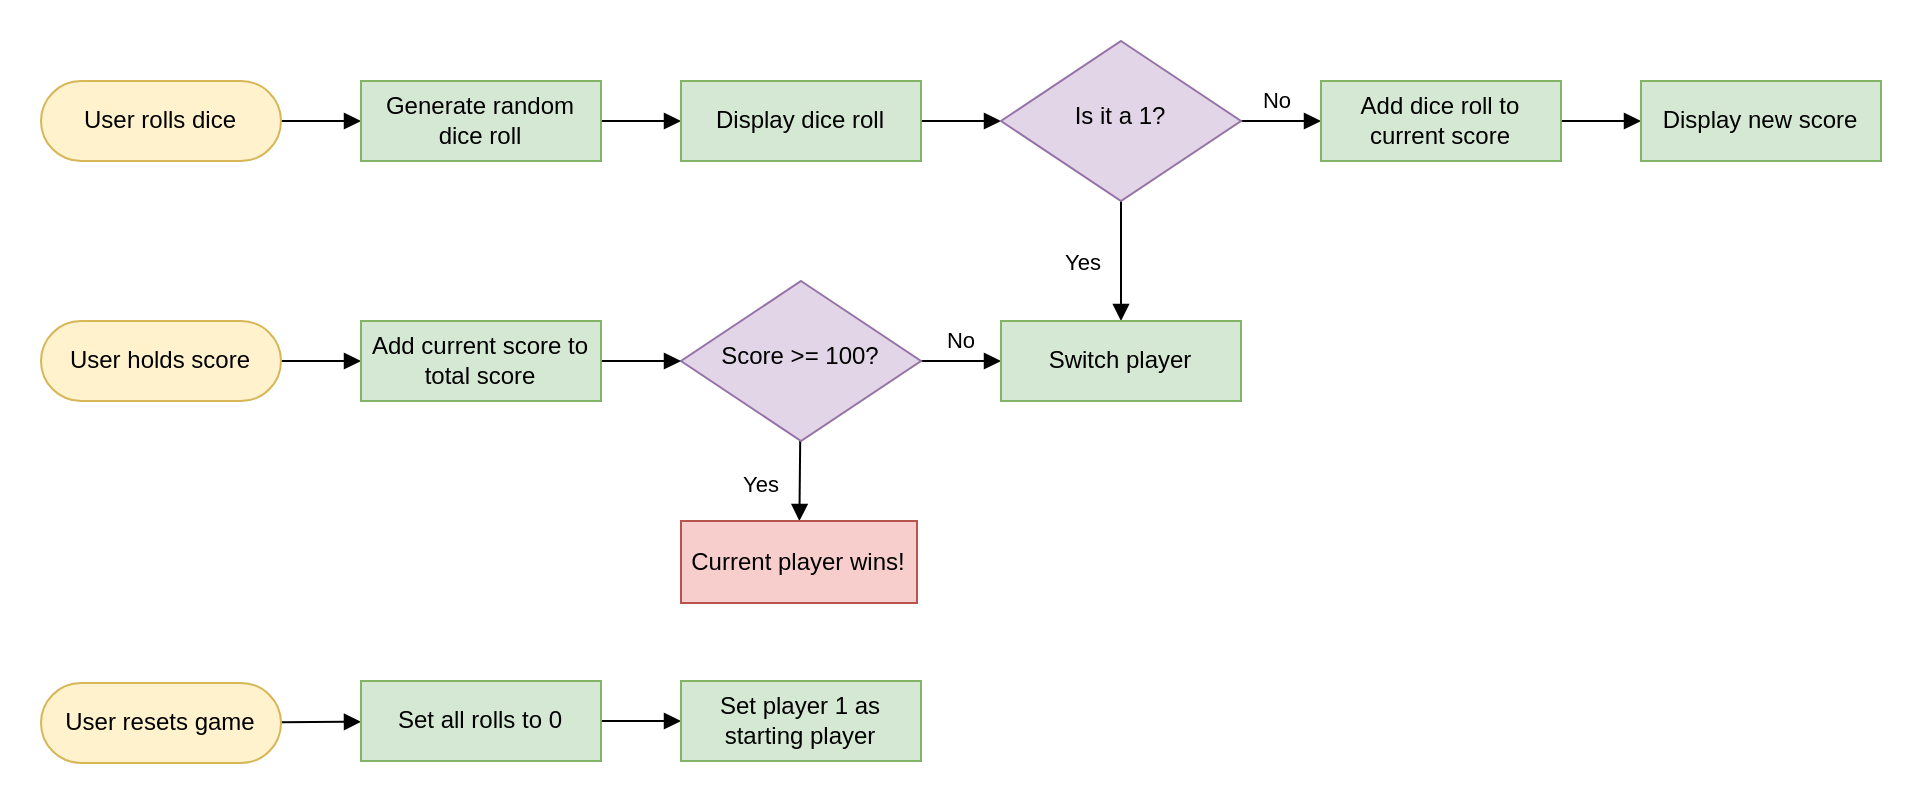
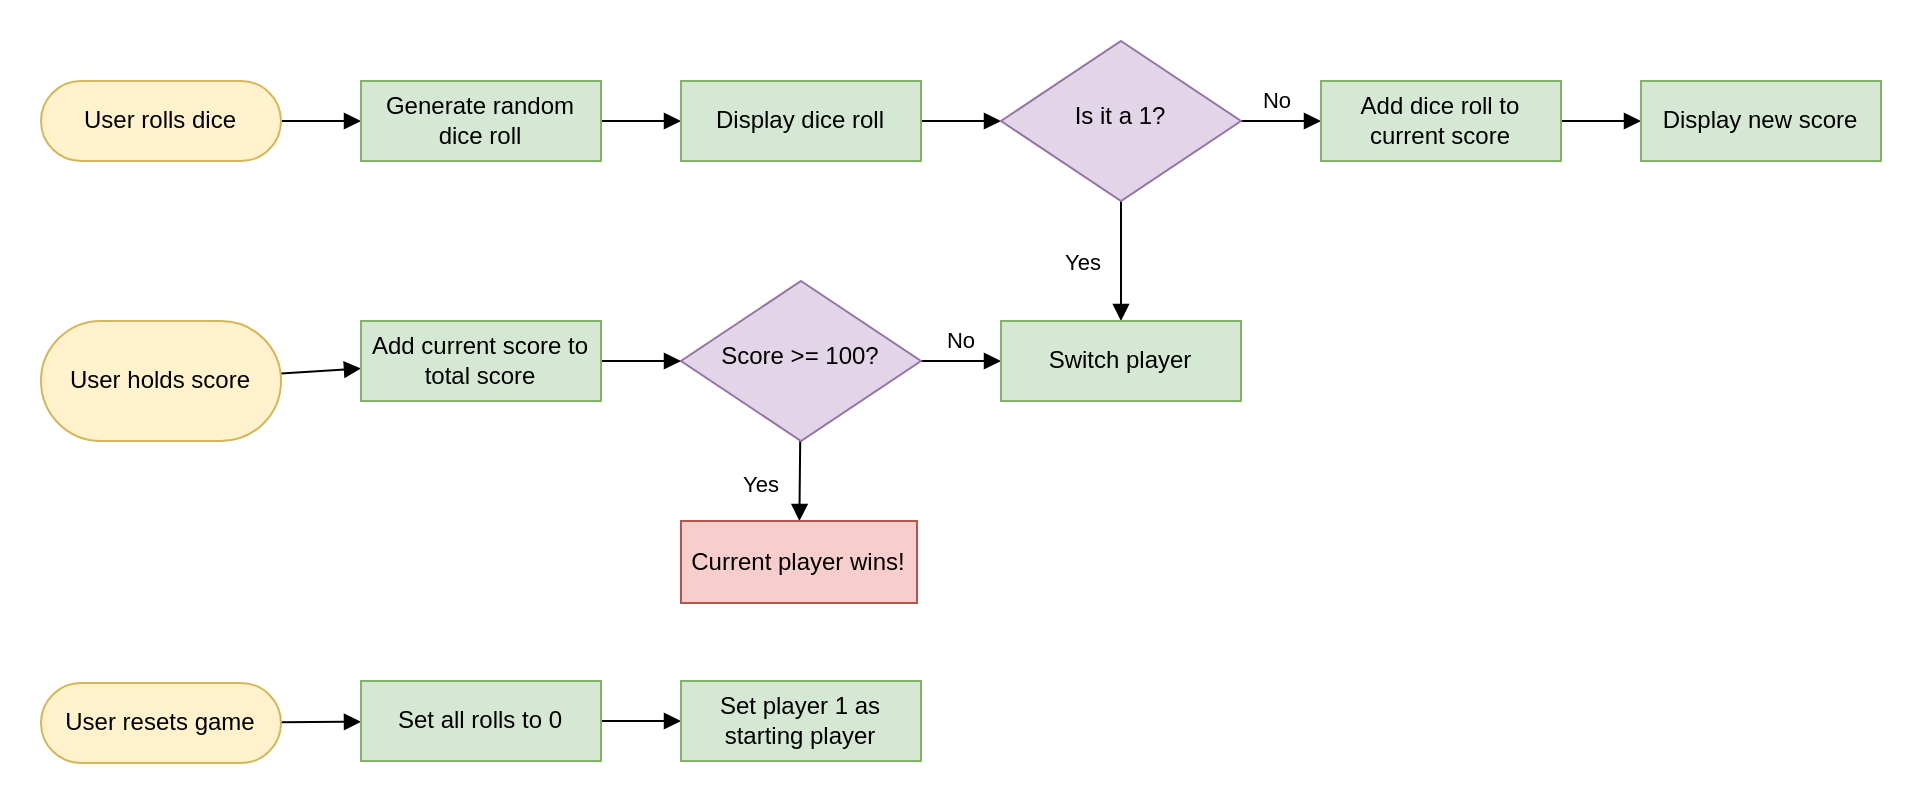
  <mxCell id="0" />
  <mxCell id="1" parent="0" />
  <mxCell id="2" value="" style="edgeStyle=none;rounded=0;orthogonalLoop=1;jettySize=auto;html=1;endArrow=block;endFill=1;strokeColor=#000000;align=center;" edge="1" parent="1" source="3" target="13"><mxGeometry relative="1" as="geometry" /></mxCell>
  <mxCell id="3" value="User rolls dice" style="rounded=1;whiteSpace=wrap;html=1;fontSize=12;glass=0;strokeWidth=1;shadow=0;arcSize=50;fillColor=#fff2cc;strokeColor=#d6b656;" parent="1" vertex="1"><mxGeometry y="40" width="120" height="40" as="geometry" x="20" /></mxCell>
  <mxCell id="4" value="No" style="edgeStyle=none;rounded=0;orthogonalLoop=1;jettySize=auto;html=1;endArrow=block;endFill=1;strokeColor=#000000;align=center;" edge="1" parent="1"><mxGeometry y="10" relative="1" as="geometry"><mxPoint x="460" y="180" as="sourcePoint" /><mxPoint x="500" y="180" as="targetPoint" /><mxPoint as="offset" /></mxGeometry></mxCell>
  <mxCell id="5" value="" style="edgeStyle=none;rounded=0;orthogonalLoop=1;jettySize=auto;html=1;endArrow=block;endFill=1;strokeColor=#000000;align=center;" edge="1" parent="1" source="7" target="29"><mxGeometry relative="1" as="geometry" /></mxCell>
  <mxCell id="6" value="Yes" style="edgeLabel;html=1;align=center;verticalAlign=middle;resizable=0;points=[];" vertex="1" connectable="0" parent="5"><mxGeometry x="0.071" y="-1" relative="1" as="geometry"><mxPoint x="-18.39" as="offset" /></mxGeometry></mxCell>
  <mxCell id="7" value="Score &amp;gt;= 100?" style="rhombus;whiteSpace=wrap;html=1;shadow=0;fontFamily=Helvetica;fontSize=12;align=center;strokeWidth=1;spacing=6;spacingTop=-4;fillColor=#e1d5e7;strokeColor=#9673a6;" parent="1" vertex="1"><mxGeometry x="340" y="140" width="120" height="80" as="geometry" /></mxCell>
  <mxCell id="8" value="" style="edgeStyle=none;rounded=0;orthogonalLoop=1;jettySize=auto;html=1;endArrow=block;endFill=1;strokeColor=#000000;align=center;" edge="1" parent="1" source="9" target="15"><mxGeometry relative="1" as="geometry" /></mxCell>
- <mxCell id="9" value="User holds score" style="rounded=1;whiteSpace=wrap;html=1;fontSize=12;glass=0;strokeWidth=1;shadow=0;arcSize=50;fillColor=#fff2cc;strokeColor=#d6b656;" vertex="1" parent="1"><mxGeometry y="160" width="120" height="40" as="geometry" x="20" /></mxCell>
+ <mxCell id="9" value="User holds score" style="rounded=1;whiteSpace=wrap;html=1;fontSize=12;glass=0;strokeWidth=1;shadow=0;arcSize=50;fillColor=#fff2cc;strokeColor=#d6b656;" vertex="1" parent="1"><mxGeometry x="20" y="160" width="120" height="60" as="geometry" /></mxCell>
  <mxCell id="10" value="" style="edgeStyle=none;rounded=0;orthogonalLoop=1;jettySize=auto;html=1;endArrow=block;endFill=1;strokeColor=#000000;align=center;" edge="1" parent="1" source="11" target="17"><mxGeometry relative="1" as="geometry" /></mxCell>
  <mxCell id="11" value="User resets game" style="rounded=1;whiteSpace=wrap;html=1;fontSize=12;glass=0;strokeWidth=1;shadow=0;arcSize=50;fillColor=#fff2cc;strokeColor=#d6b656;" vertex="1" parent="1"><mxGeometry y="341" width="120" height="40" as="geometry" x="20" /></mxCell>
  <mxCell id="12" value="" style="edgeStyle=none;rounded=0;orthogonalLoop=1;jettySize=auto;html=1;endArrow=block;endFill=1;strokeColor=#000000;align=center;" edge="1" parent="1" source="13" target="19"><mxGeometry relative="1" as="geometry" /></mxCell>
  <mxCell id="13" value="Generate random dice roll" style="rounded=1;whiteSpace=wrap;html=1;fontSize=12;glass=0;strokeWidth=1;shadow=0;arcSize=0;fillColor=#d5e8d4;strokeColor=#82b366;" vertex="1" parent="1"><mxGeometry x="180" y="40" width="120" height="40" as="geometry" /></mxCell>
  <mxCell id="14" value="" style="edgeStyle=none;rounded=0;orthogonalLoop=1;jettySize=auto;html=1;endArrow=block;endFill=1;strokeColor=#000000;align=center;" edge="1" parent="1" source="15" target="7"><mxGeometry relative="1" as="geometry" /></mxCell>
  <mxCell id="15" value="Add current score to total score" style="rounded=1;whiteSpace=wrap;html=1;fontSize=12;glass=0;strokeWidth=1;shadow=0;arcSize=0;fillColor=#d5e8d4;strokeColor=#82b366;" vertex="1" parent="1"><mxGeometry x="180" y="160" width="120" height="40" as="geometry" /></mxCell>
  <mxCell id="16" value="" style="edgeStyle=none;rounded=0;orthogonalLoop=1;jettySize=auto;html=1;endArrow=block;endFill=1;strokeColor=#000000;align=center;" edge="1" parent="1" source="17" target="30"><mxGeometry relative="1" as="geometry" /></mxCell>
  <mxCell id="17" value="Set all rolls to 0" style="rounded=1;whiteSpace=wrap;html=1;fontSize=12;glass=0;strokeWidth=1;shadow=0;arcSize=0;fillColor=#d5e8d4;strokeColor=#82b366;" vertex="1" parent="1"><mxGeometry x="180" y="340" width="120" height="40" as="geometry" /></mxCell>
  <mxCell id="18" value="" style="edgeStyle=none;rounded=0;orthogonalLoop=1;jettySize=auto;html=1;endArrow=block;endFill=1;strokeColor=#000000;align=center;" edge="1" parent="1" source="19" target="24"><mxGeometry relative="1" as="geometry" /></mxCell>
  <mxCell id="19" value="Display dice roll" style="rounded=1;whiteSpace=wrap;html=1;fontSize=12;glass=0;strokeWidth=1;shadow=0;arcSize=0;fillColor=#d5e8d4;strokeColor=#82b366;" vertex="1" parent="1"><mxGeometry x="340" y="40" width="120" height="40" as="geometry" /></mxCell>
  <mxCell id="20" value="" style="rounded=0;orthogonalLoop=1;jettySize=auto;html=1;endArrow=block;endFill=1;entryX=0.5;entryY=0;entryDx=0;entryDy=0;exitX=0.5;exitY=1;exitDx=0;exitDy=0;" edge="1" parent="1" source="24" target="25"><mxGeometry relative="1" as="geometry"><mxPoint x="640" y="100" as="sourcePoint" /><mxPoint x="640" y="160" as="targetPoint" /></mxGeometry></mxCell>
  <mxCell id="21" value="Yes" style="edgeLabel;html=1;align=center;verticalAlign=middle;resizable=0;points=[];" vertex="1" connectable="0" parent="20"><mxGeometry x="-0.4" y="4" relative="1" as="geometry"><mxPoint x="-24" y="12" as="offset" /></mxGeometry></mxCell>
  <mxCell id="22" value="" style="edgeStyle=none;rounded=0;orthogonalLoop=1;jettySize=auto;html=1;endArrow=block;endFill=1;strokeColor=#000000;align=center;" edge="1" parent="1" source="24" target="27"><mxGeometry relative="1" as="geometry" /></mxCell>
  <mxCell id="23" value="No" style="edgeLabel;html=1;align=center;verticalAlign=middle;resizable=0;points=[];" vertex="1" connectable="0" parent="22"><mxGeometry x="0.1" y="-1" relative="1" as="geometry"><mxPoint x="-5" y="-12" as="offset" /></mxGeometry></mxCell>
  <mxCell id="24" value="Is it a 1?" style="rhombus;whiteSpace=wrap;html=1;shadow=0;fontFamily=Helvetica;fontSize=12;align=center;strokeWidth=1;spacing=6;spacingTop=-4;fillColor=#e1d5e7;strokeColor=#9673a6;" vertex="1" parent="1"><mxGeometry x="500" y="20" width="120" height="80" as="geometry" /></mxCell>
  <mxCell id="25" value="Switch player" style="rounded=1;whiteSpace=wrap;html=1;fontSize=12;glass=0;strokeWidth=1;shadow=0;arcSize=0;fillColor=#d5e8d4;strokeColor=#82b366;" vertex="1" parent="1"><mxGeometry x="500" y="160" width="120" height="40" as="geometry" /></mxCell>
  <mxCell id="26" value="" style="edgeStyle=none;rounded=0;orthogonalLoop=1;jettySize=auto;html=1;endArrow=block;endFill=1;strokeColor=#000000;align=center;" edge="1" parent="1" source="27" target="28"><mxGeometry relative="1" as="geometry" /></mxCell>
  <mxCell id="27" value="Add dice roll to current score" style="rounded=1;whiteSpace=wrap;html=1;fontSize=12;glass=0;strokeWidth=1;shadow=0;arcSize=0;fillColor=#d5e8d4;strokeColor=#82b366;" vertex="1" parent="1"><mxGeometry x="660" y="40" width="120" height="40" as="geometry" /></mxCell>
  <mxCell id="28" value="Display new score" style="rounded=1;whiteSpace=wrap;html=1;fontSize=12;glass=0;strokeWidth=1;shadow=0;arcSize=0;fillColor=#d5e8d4;strokeColor=#82b366;" vertex="1" parent="1"><mxGeometry x="820" y="40" width="120" height="40" as="geometry" /></mxCell>
  <mxCell id="29" value="Current player wins!" style="rounded=1;whiteSpace=wrap;html=1;fontSize=12;glass=0;strokeWidth=1;shadow=0;arcSize=0;fillColor=#f8cecc;strokeColor=#b85450;" vertex="1" parent="1"><mxGeometry x="340" y="260" width="118" height="41" as="geometry" /></mxCell>
  <mxCell id="30" value="Set player 1 as starting player" style="rounded=1;whiteSpace=wrap;html=1;fontSize=12;glass=0;strokeWidth=1;shadow=0;arcSize=0;fillColor=#d5e8d4;strokeColor=#82b366;" vertex="1" parent="1"><mxGeometry x="340" y="340" width="120" height="40" as="geometry" /></mxCell>
  <mxCell id="31" style="edgeStyle=none;rounded=0;orthogonalLoop=1;jettySize=auto;html=1;exitX=0.5;exitY=1;exitDx=0;exitDy=0;endArrow=block;endFill=1;strokeColor=#000000;align=center;" edge="1" parent="1" source="7" target="7"><mxGeometry relative="1" as="geometry" /></mxCell>
  <mxCell id="32" style="edgeStyle=none;rounded=0;orthogonalLoop=1;jettySize=auto;html=1;exitX=0.5;exitY=0;exitDx=0;exitDy=0;endArrow=block;endFill=1;strokeColor=#000000;align=center;" edge="1" parent="1"><mxGeometry relative="1" as="geometry"><mxPoint x="400" y="142" as="sourcePoint" /><mxPoint x="400" y="142" as="targetPoint" /></mxGeometry></mxCell>
